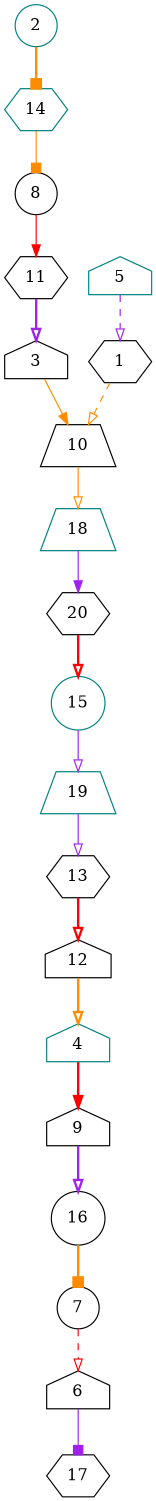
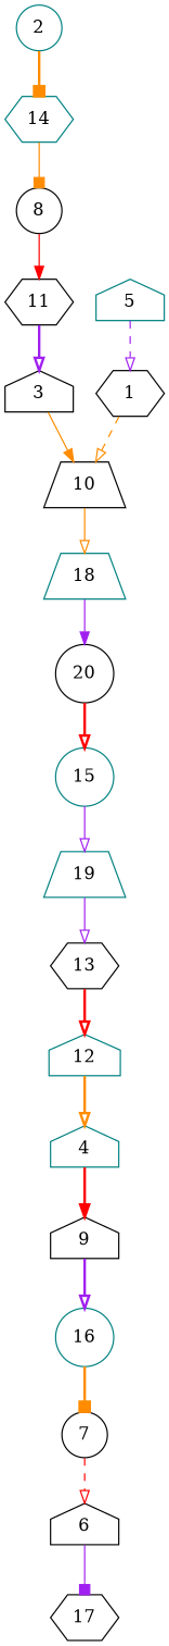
  digraph {
    node [color=black shape=hexagon]
    edge [arrowhead=onormal color=darkorange style=solid]
    1
    10 [shape=trapezium]
    18 [color=teal shape=trapezium]
-   20
+   20 [shape=circle]
    2 [color=teal shape=circle]
    14 [color=teal]
    8 [shape=circle]
    11
    3 [shape=house]
    5 [color=teal shape=house]
    4 [color=teal shape=house]
    9 [shape=house]
-   16 [shape=circle]
+   16 [color=teal shape=circle]
    7 [shape=circle]
    17
    6 [shape=house]
    15 [color=teal shape=circle]
-   12 [shape=house]
+   12 [color=teal shape=house]
    13
    19 [color=teal shape=trapezium]
    1 -> 10 [style=dashed]
    10 -> 18
    18 -> 20 [arrowhead=normal color=purple]
    20 -> 15 [color=red style=bold]
    2 -> 14 [arrowhead=box style=bold]
    14 -> 8 [arrowhead=box]
    8 -> 11 [arrowhead=normal color=red]
    11 -> 3 [color=purple style=bold]
    3 -> 10 [arrowhead=normal]
    5 -> 1 [color=purple style=dashed]
    4 -> 9 [arrowhead=normal color=red style=bold]
    9 -> 16 [color=purple style=bold]
    16 -> 7 [arrowhead=box style=bold]
    7 -> 6 [color=red style=dashed]
    6 -> 17 [arrowhead=box color=purple]
    15 -> 19 [color=purple]
    12 -> 4 [style=bold]
    13 -> 12 [color=red style=bold]
    19 -> 13 [color=purple]
  }
